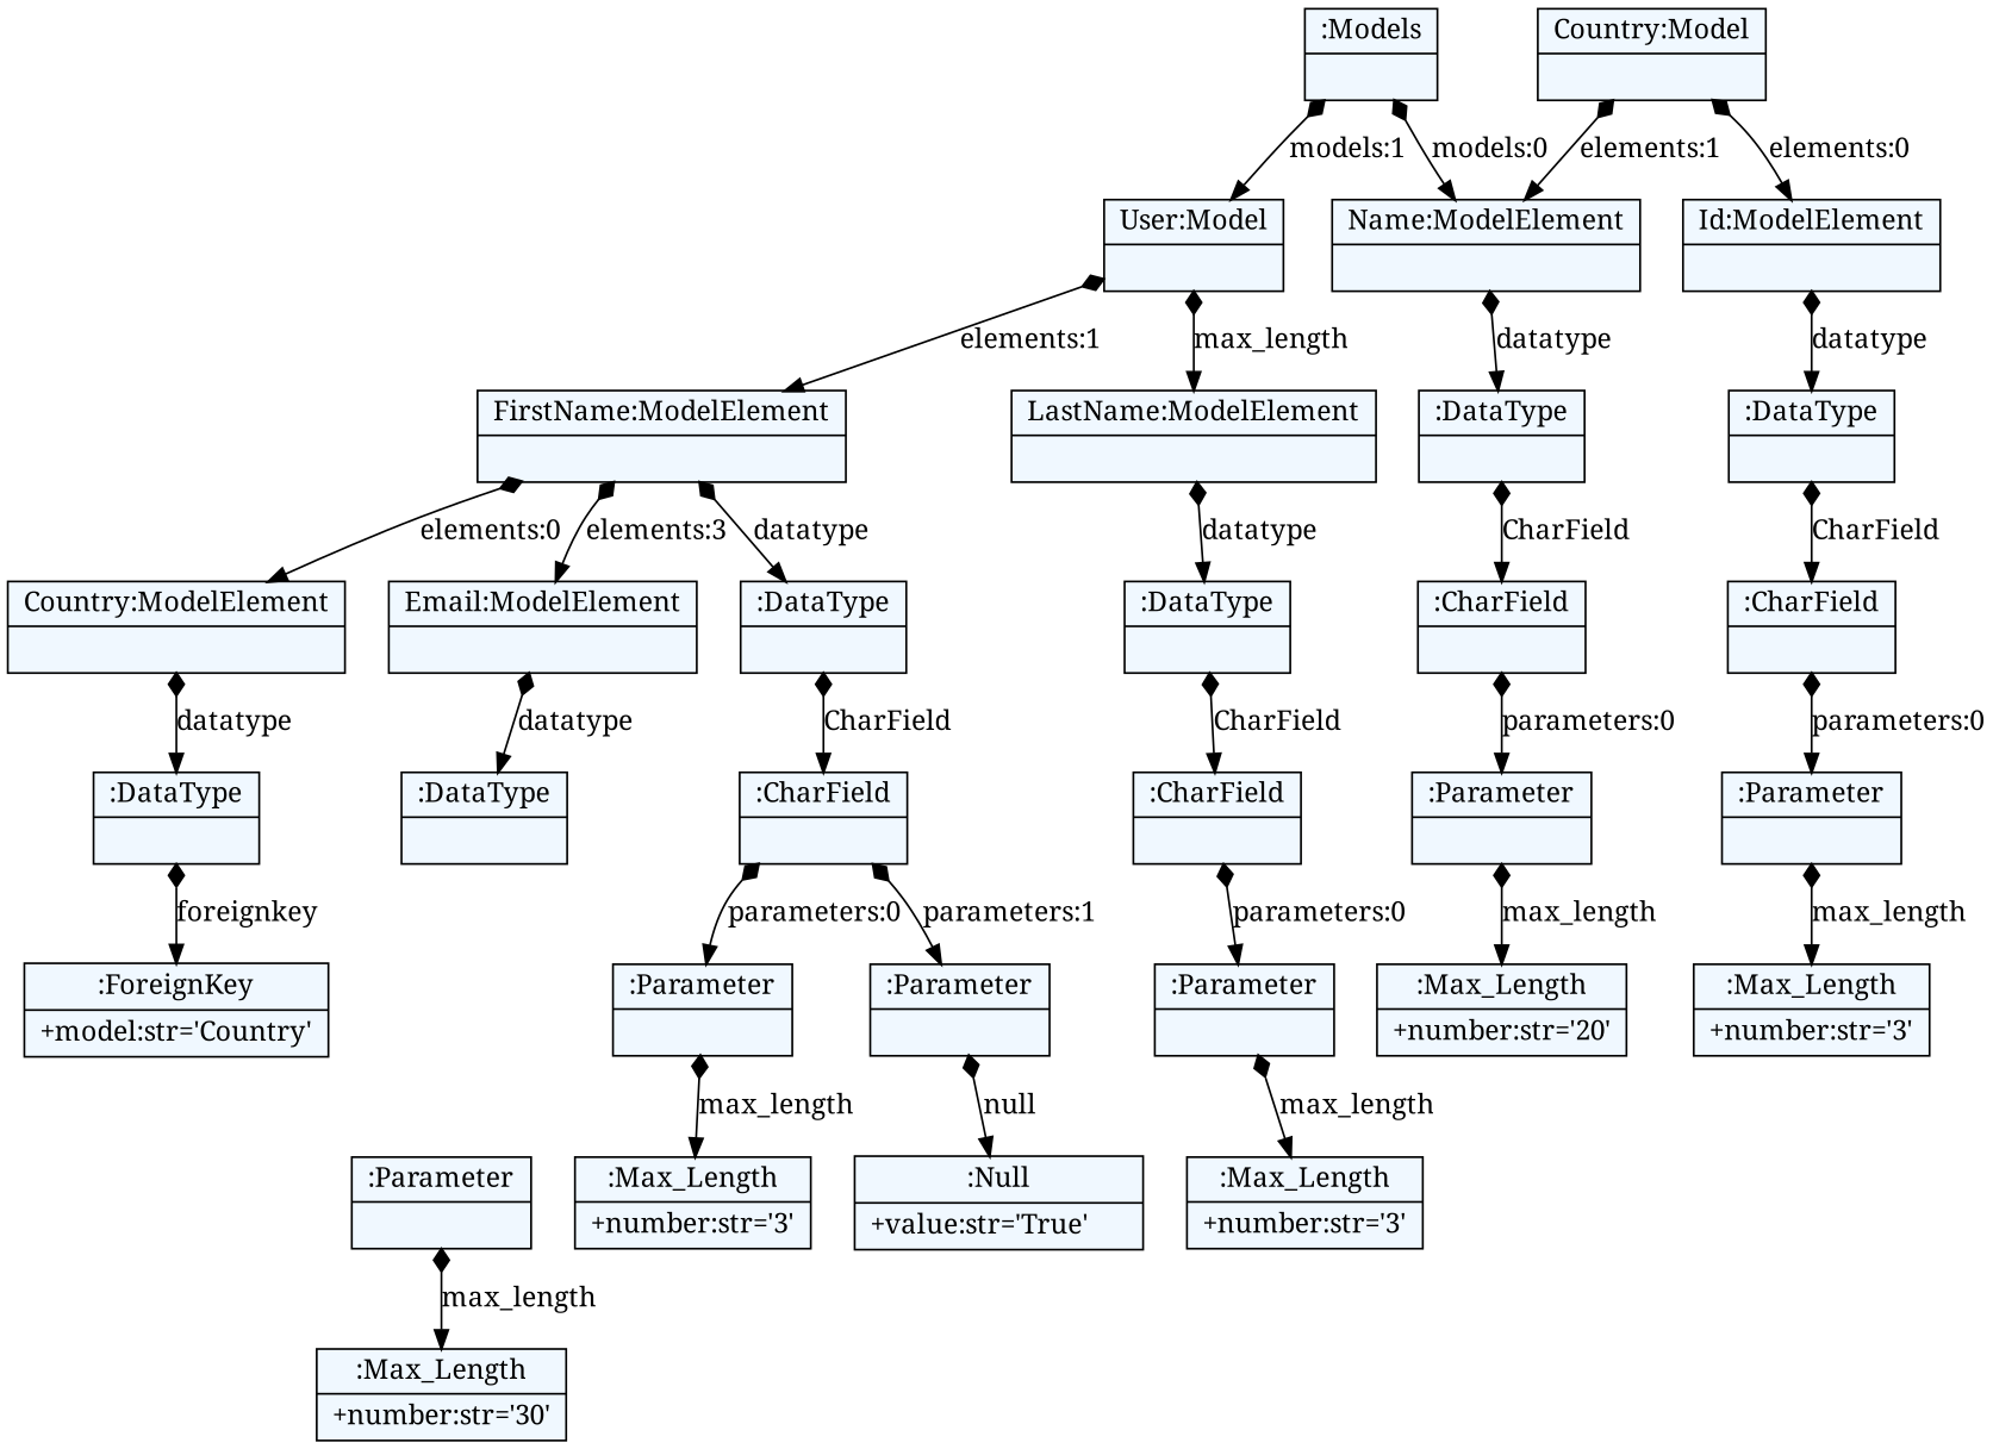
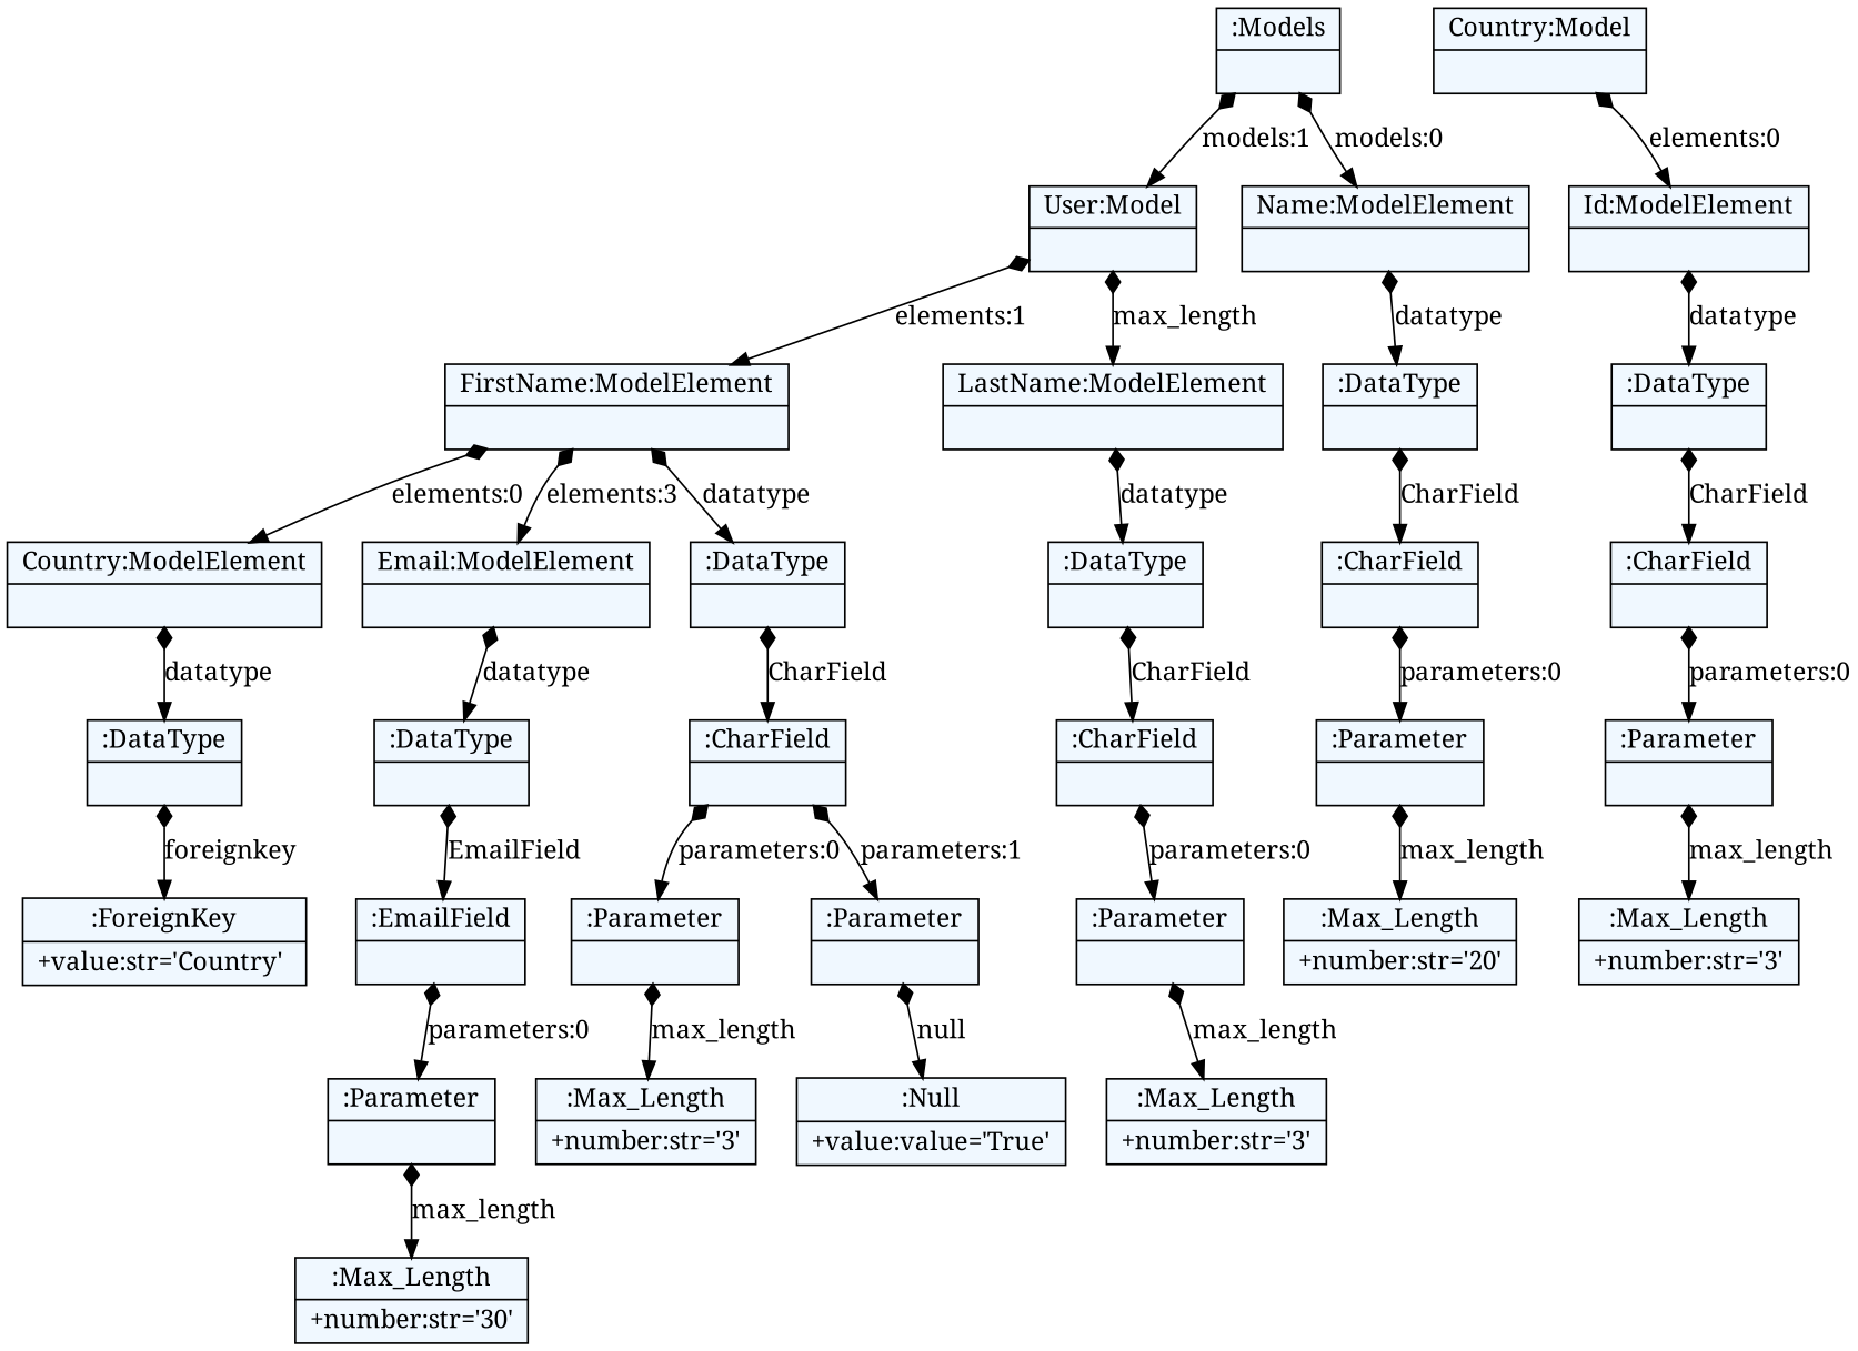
  digraph {
    fontname="Noto Serif"
    fontsize=8
    nodesep=0.3
    node [fillcolor=aliceblue fontname="Noto Serif" shape=record style=filled]
    edge [arrowtail=diamond dir=both fontname="Noto Serif"]
    n1 [label="{:Models|}"]
    n2 [label="{User:Model|}"]
    n3 [label="{Name:ModelElement|}"]
    n4 [label="{Country:Model|}"]
    n5 [label="{Id:ModelElement|}"]
    n6 [label="{FirstName:ModelElement|}"]
    n7 [label="{LastName:ModelElement|}"]
    n8 [label="{:DataType|}"]
    n9 [label="{:DataType|}"]
    n10 [label="{:CharField|}"]
    n11 [label="{:Parameter|}"]
    n12 [label="{:Max_Length|+number:str='3'\l}"]
    n13 [label="{:CharField|}"]
    n14 [label="{:Parameter|}"]
    n15 [label="{:Max_Length|+number:str='20'\l}"]
    n16 [label="{Country:ModelElement|}"]
    n17 [label="{:DataType|}"]
    n18 [label="{Email:ModelElement|}"]
    n19 [label="{:DataType|}"]
    n20 [label="{:DataType|}"]
    n21 [label="{:DataType|}"]
-   n22 [label="{:ForeignKey|+model:str='Country'\l}"]
+   n22 [label="{:ForeignKey|+value:str='Country'\l}"]
    n23 [label="{:CharField|}"]
    n24 [label="{:Parameter|}"]
    n25 [label="{:Parameter|}"]
    n26 [label="{:Max_Length|+number:str='3'\l}"]
-   n27 [label="{:Null|+value:str='True'\l}"]
+   n27 [label="{:Null|+value:value='True'\l}"]
    n28 [label="{:CharField|}"]
    n29 [label="{:Parameter|}"]
    n30 [label="{:Max_Length|+number:str='3'\l}"]
+   n31 [label="{:EmailField|}"]
    n32 [label="{:Parameter|}"]
    n33 [label="{:Max_Length|+number:str='30'\l}"]
    n1 -> n2 [label="models:1"]
    n1 -> n3 [label="models:0"]
    n2 -> n6 [label="elements:1"]
    n2 -> n7 [label=max_length]
    n3 -> n9 [label=datatype]
-   n4 -> n3 [label="elements:1"]
    n4 -> n5 [label="elements:0"]
    n5 -> n8 [label=datatype]
    n6 -> n16 [label="elements:0"]
    n6 -> n18 [label="elements:3"]
    n6 -> n19 [label=datatype]
    n7 -> n20 [label=datatype]
    n8 -> n10 [label=CharField]
    n9 -> n13 [label=CharField]
    n10 -> n11 [label="parameters:0"]
    n11 -> n12 [label=max_length]
    n13 -> n14 [label="parameters:0"]
    n14 -> n15 [label=max_length]
    n16 -> n17 [label=datatype]
    n17 -> n22 [label=foreignkey]
    n18 -> n21 [label=datatype]
    n19 -> n23 [label=CharField]
    n20 -> n28 [label=CharField]
+   n21 -> n31 [label=EmailField]
    n23 -> n24 [label="parameters:0"]
    n23 -> n25 [label="parameters:1"]
    n24 -> n26 [label=max_length]
    n25 -> n27 [label=null]
    n28 -> n29 [label="parameters:0"]
    n29 -> n30 [label=max_length]
+   n31 -> n32 [label="parameters:0"]
    n32 -> n33 [label=max_length]
  }
